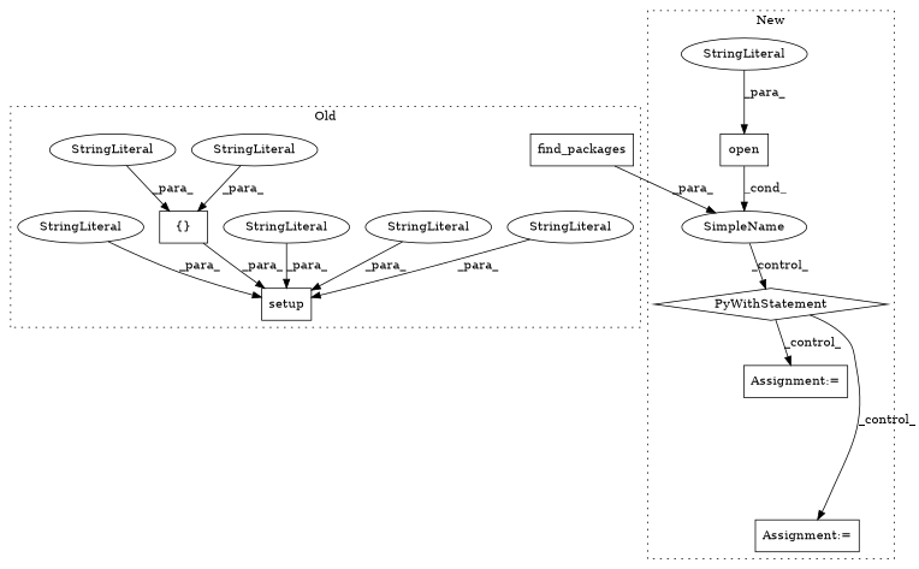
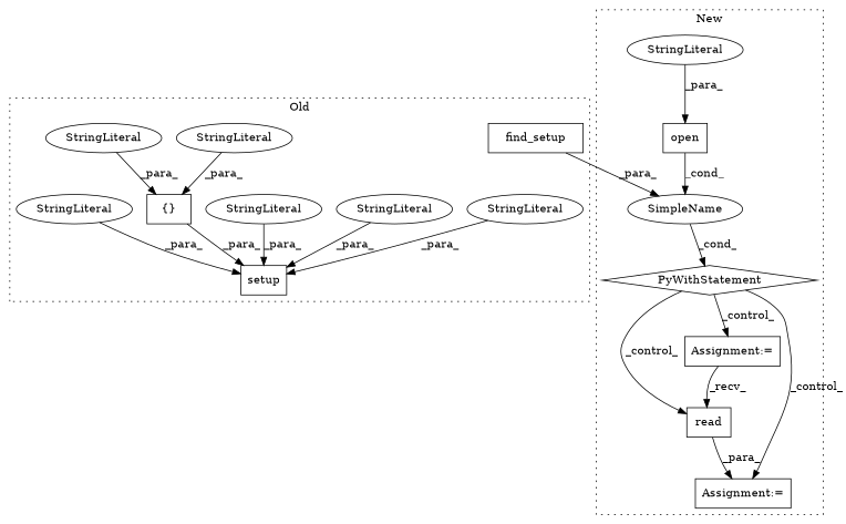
  digraph {
    node [a=45 l=12 shape=ellipse]
-   n1 [a=32 l="14,1" label=find_packages s="1753,1845" shape=box]
+   n1 [a=32 l="14,1" label=find_setup s="1753,1845" shape=box]
    n2 [a=32 l="6,1" label=setup s="949,2086" shape=box]
    n3 [a=4 l="1,1" label="{}" s="1194,1580" shape=box]
    n4 [label=StringLiteral s=955]
    n5 [l=37 label=StringLiteral s=1423]
    n6 [l=61 label=StringLiteral s=1114]
    n7 [l=26 label=StringLiteral s=1025]
    n8 [l=39 label=StringLiteral s=1541]
    n9 [l=5 label=StringLiteral s=1176]
    n10 [a=104 l="10,2" label=PyWithStatement s="222,250" shape=diamond]
    n11 [a=42 label=SimpleName l=""]
+   n12 [a=32 l=6 label=read s=320 shape=box]
    n13 [a=7 l=4 label="Assignment:=" s=286 shape=box]
    n14 [a=7 l=1 label="Assignment:=" s=314 shape=box]
    n15 [a=32 l="5,1" label=open s="232,249" shape=box]
    n16 [label=StringLiteral s=237]
    subgraph cluster_1 {
      label=Old
      style=dotted
      n1
      n2
      n3
      n4
      n5
      n6
      n7
      n8
      n9
    }
    subgraph cluster_2 {
      label=New
      style=dotted
      n10
      n11
+     n12
      n13
      n14
      n15
      n16
    }
    n1 -> n11 [label=_para_]
    n3 -> n2 [label=_para_]
    n4 -> n2 [label=_para_]
    n5 -> n3 [label=_para_]
    n6 -> n2 [label=_para_]
    n7 -> n2 [label=_para_]
    n8 -> n3 [label=_para_]
    n9 -> n2 [label=_para_]
+   n10 -> n12 [label=_control_]
    n10 -> n13 [label=_control_]
    n10 -> n14 [label=_control_]
-   n11 -> n10 [label=_control_]
+   n11 -> n10 [label=_cond_]
+   n12 -> n14 [label=_para_]
+   n13 -> n12 [label=_recv_]
    n15 -> n11 [label=_cond_]
    n16 -> n15 [label=_para_]
  }
